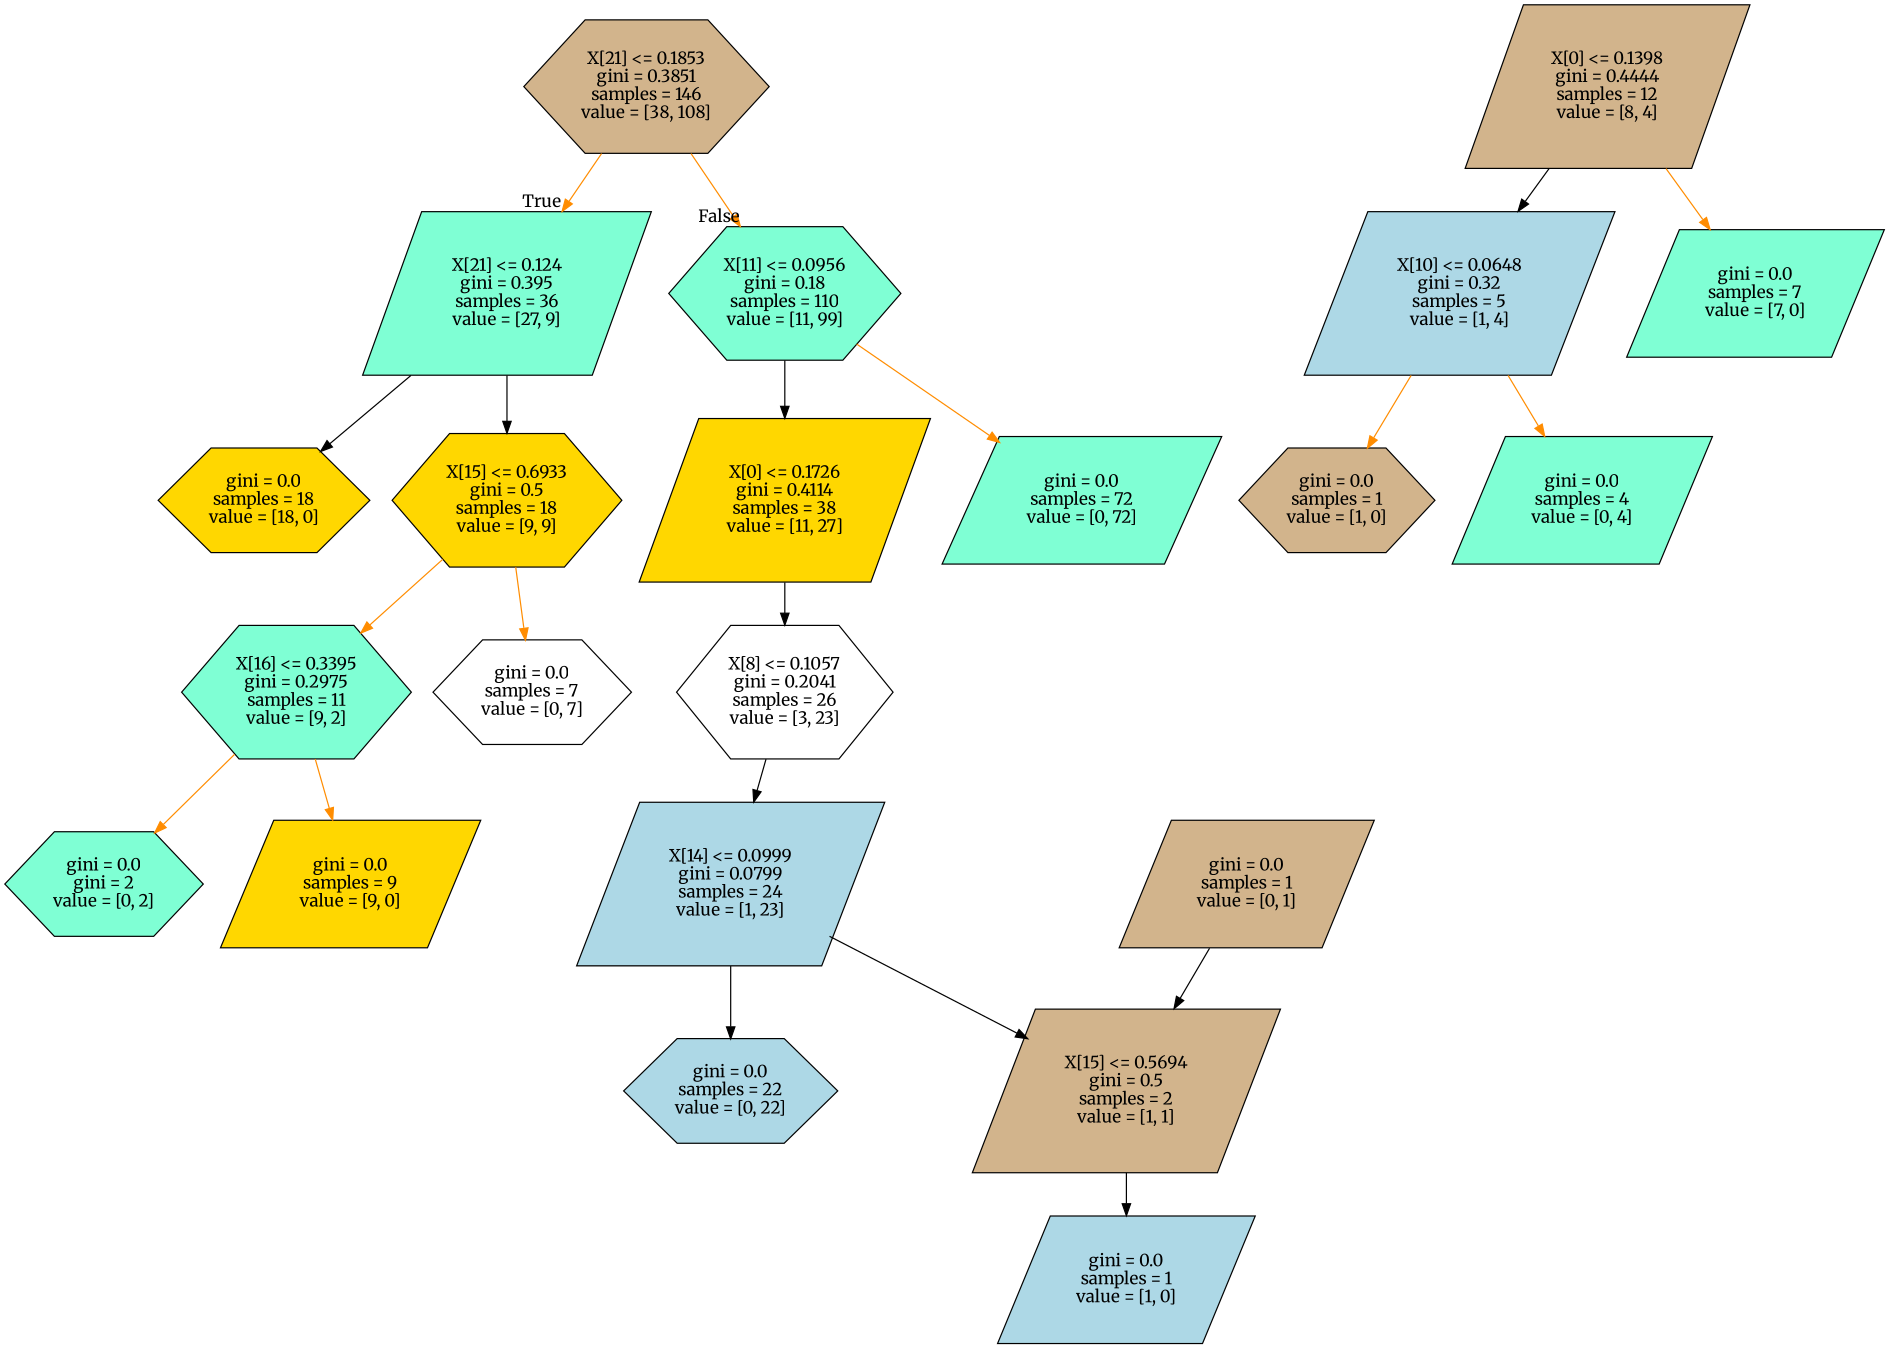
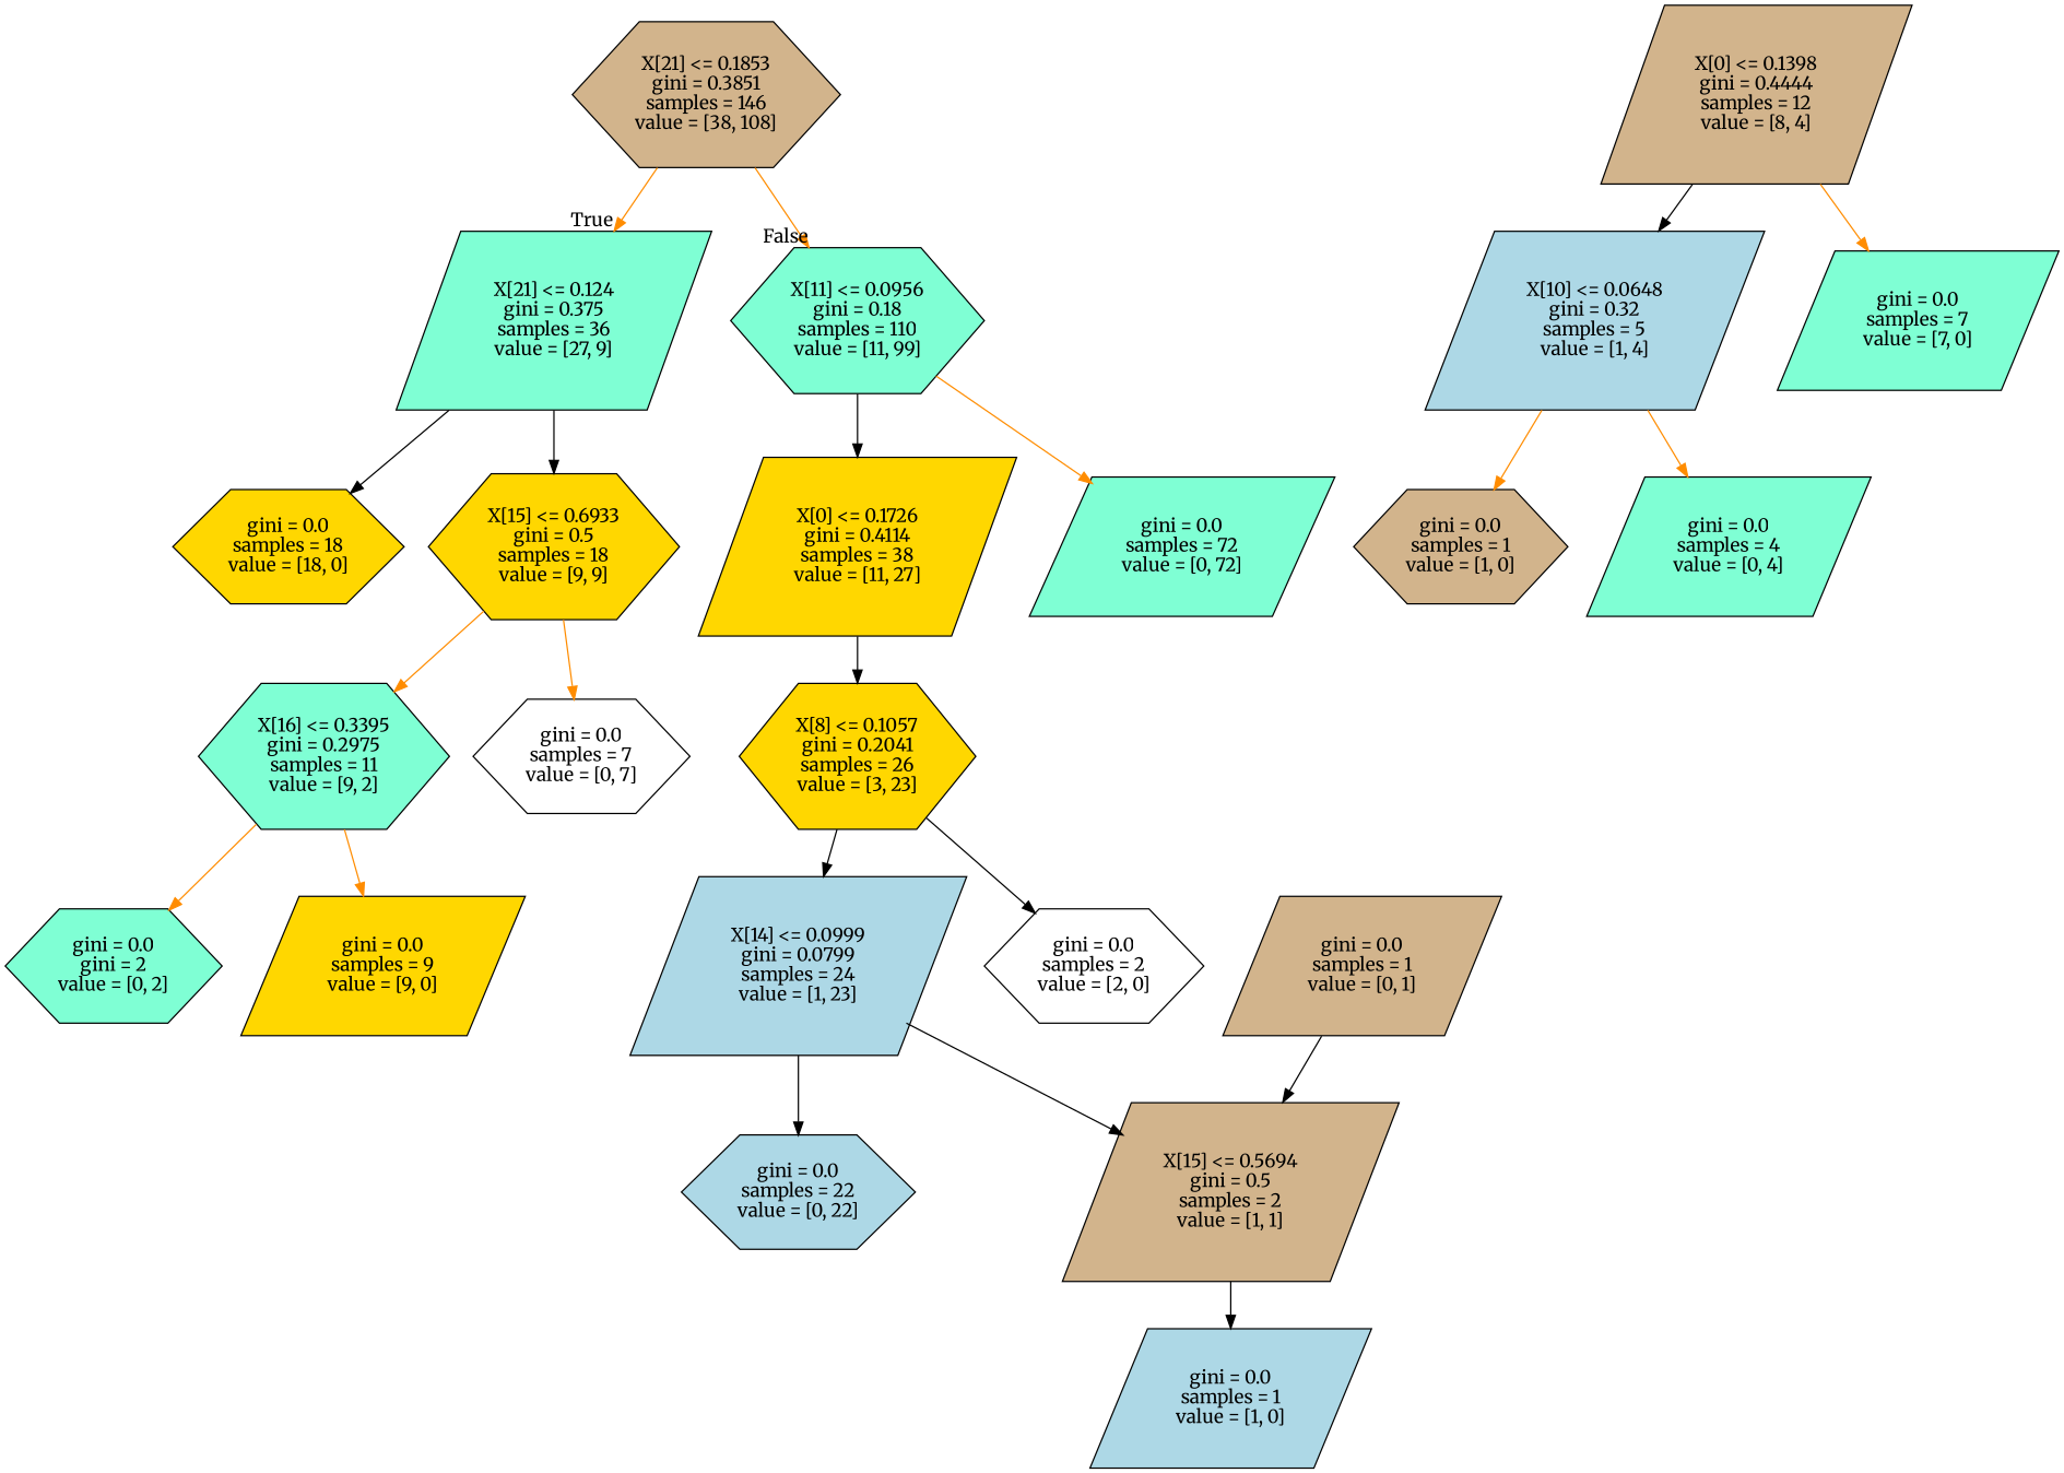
  digraph {
    fontname=Merriweather
    node [fillcolor=aquamarine fontname=Merriweather shape=parallelogram style=filled]
    edge [color=black fontname=Merriweather]
    n1 [fillcolor=tan label="X[21] <= 0.1853\ngini = 0.3851\nsamples = 146\nvalue = [38, 108]" shape=hexagon]
-   n2 [label="X[21] <= 0.124\ngini = 0.395\nsamples = 36\nvalue = [27, 9]"]
+   n2 [label="X[21] <= 0.124\ngini = 0.375\nsamples = 36\nvalue = [27, 9]"]
    n3 [label="X[11] <= 0.0956\ngini = 0.18\nsamples = 110\nvalue = [11, 99]" shape=hexagon]
    n4 [fillcolor=gold label="gini = 0.0\nsamples = 18\nvalue = [18, 0]" shape=hexagon]
    n5 [fillcolor=gold label="X[15] <= 0.6933\ngini = 0.5\nsamples = 18\nvalue = [9, 9]" shape=hexagon]
    n6 [fillcolor=gold label="X[0] <= 0.1726\ngini = 0.4114\nsamples = 38\nvalue = [11, 27]"]
    n7 [label="gini = 0.0\nsamples = 72\nvalue = [0, 72]"]
    n8 [label="X[16] <= 0.3395\ngini = 0.2975\nsamples = 11\nvalue = [9, 2]" shape=hexagon]
    n9 [fillcolor=white label="gini = 0.0\nsamples = 7\nvalue = [0, 7]" shape=hexagon]
    n10 [label="gini = 0.0\ngini = 2\nvalue = [0, 2]" shape=hexagon]
    n11 [fillcolor=gold label="gini = 0.0\nsamples = 9\nvalue = [9, 0]"]
-   n12 [fillcolor=white label="X[8] <= 0.1057\ngini = 0.2041\nsamples = 26\nvalue = [3, 23]" shape=hexagon]
+   n12 [fillcolor=gold label="X[8] <= 0.1057\ngini = 0.2041\nsamples = 26\nvalue = [3, 23]" shape=hexagon]
    n13 [fillcolor=tan label="X[0] <= 0.1398\ngini = 0.4444\nsamples = 12\nvalue = [8, 4]"]
    n14 [fillcolor=lightblue label="X[10] <= 0.0648\ngini = 0.32\nsamples = 5\nvalue = [1, 4]"]
    n15 [label="gini = 0.0\nsamples = 7\nvalue = [7, 0]"]
    n16 [fillcolor=lightblue label="X[14] <= 0.0999\ngini = 0.0799\nsamples = 24\nvalue = [1, 23]"]
+   n17 [fillcolor=white label="gini = 0.0\nsamples = 2\nvalue = [2, 0]" shape=hexagon]
    n18 [fillcolor=tan label="gini = 0.0\nsamples = 1\nvalue = [1, 0]" shape=hexagon]
    n19 [label="gini = 0.0\nsamples = 4\nvalue = [0, 4]"]
    n20 [fillcolor=lightblue label="gini = 0.0\nsamples = 22\nvalue = [0, 22]" shape=hexagon]
    n21 [fillcolor=tan label="X[15] <= 0.5694\ngini = 0.5\nsamples = 2\nvalue = [1, 1]"]
    n22 [fillcolor=lightblue label="gini = 0.0\nsamples = 1\nvalue = [1, 0]"]
    n23 [fillcolor=tan label="gini = 0.0\nsamples = 1\nvalue = [0, 1]"]
    n1 -> n2 [color=darkorange headlabel=True labelangle=45 labeldistance=2.5]
    n1 -> n3 [color=darkorange headlabel=False labelangle=-45 labeldistance=2.5]
    n2 -> n4
    n2 -> n5
    n3 -> n6
    n3 -> n7 [color=darkorange]
    n5 -> n8 [color=darkorange]
    n5 -> n9 [color=darkorange]
    n6 -> n12
    n8 -> n10 [color=darkorange]
    n8 -> n11 [color=darkorange]
    n12 -> n16
+   n12 -> n17
    n13 -> n14
    n13 -> n15 [color=darkorange]
    n14 -> n18 [color=darkorange]
    n14 -> n19 [color=darkorange]
    n16 -> n20
    n16 -> n21
    n21 -> n22
    n23 -> n21
  }
